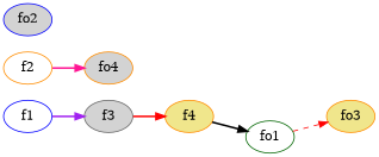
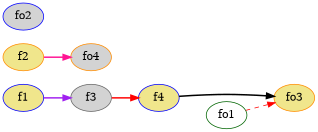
  strict digraph {
    rankdir=LR
    node [color=blue fillcolor=lightgrey style=filled]
    edge [color=red style=bold weight=2]
    f3 [color=gray40]
-   f1 [fillcolor=white]
-   f4 [color=darkorange fillcolor=khaki]
-   f2 [color=darkorange fillcolor=white]
+   f1 [fillcolor=khaki]
+   f4 [fillcolor=khaki]
+   f2 [color=darkorange fillcolor=khaki]
    fo4 [color=darkorange]
    fo3 [color=darkorange fillcolor=khaki]
    fo1 [color=darkgreen fillcolor=white]
    fo2
    f3 -> f4
    f1 -> f3 [color=purple]
-   f4 -> fo1 [color=black]
+   f4 -> fo3 [color=black]
    f2 -> fo4 [color=deeppink]
    fo1 -> fo3 [style=dashed]
  }
